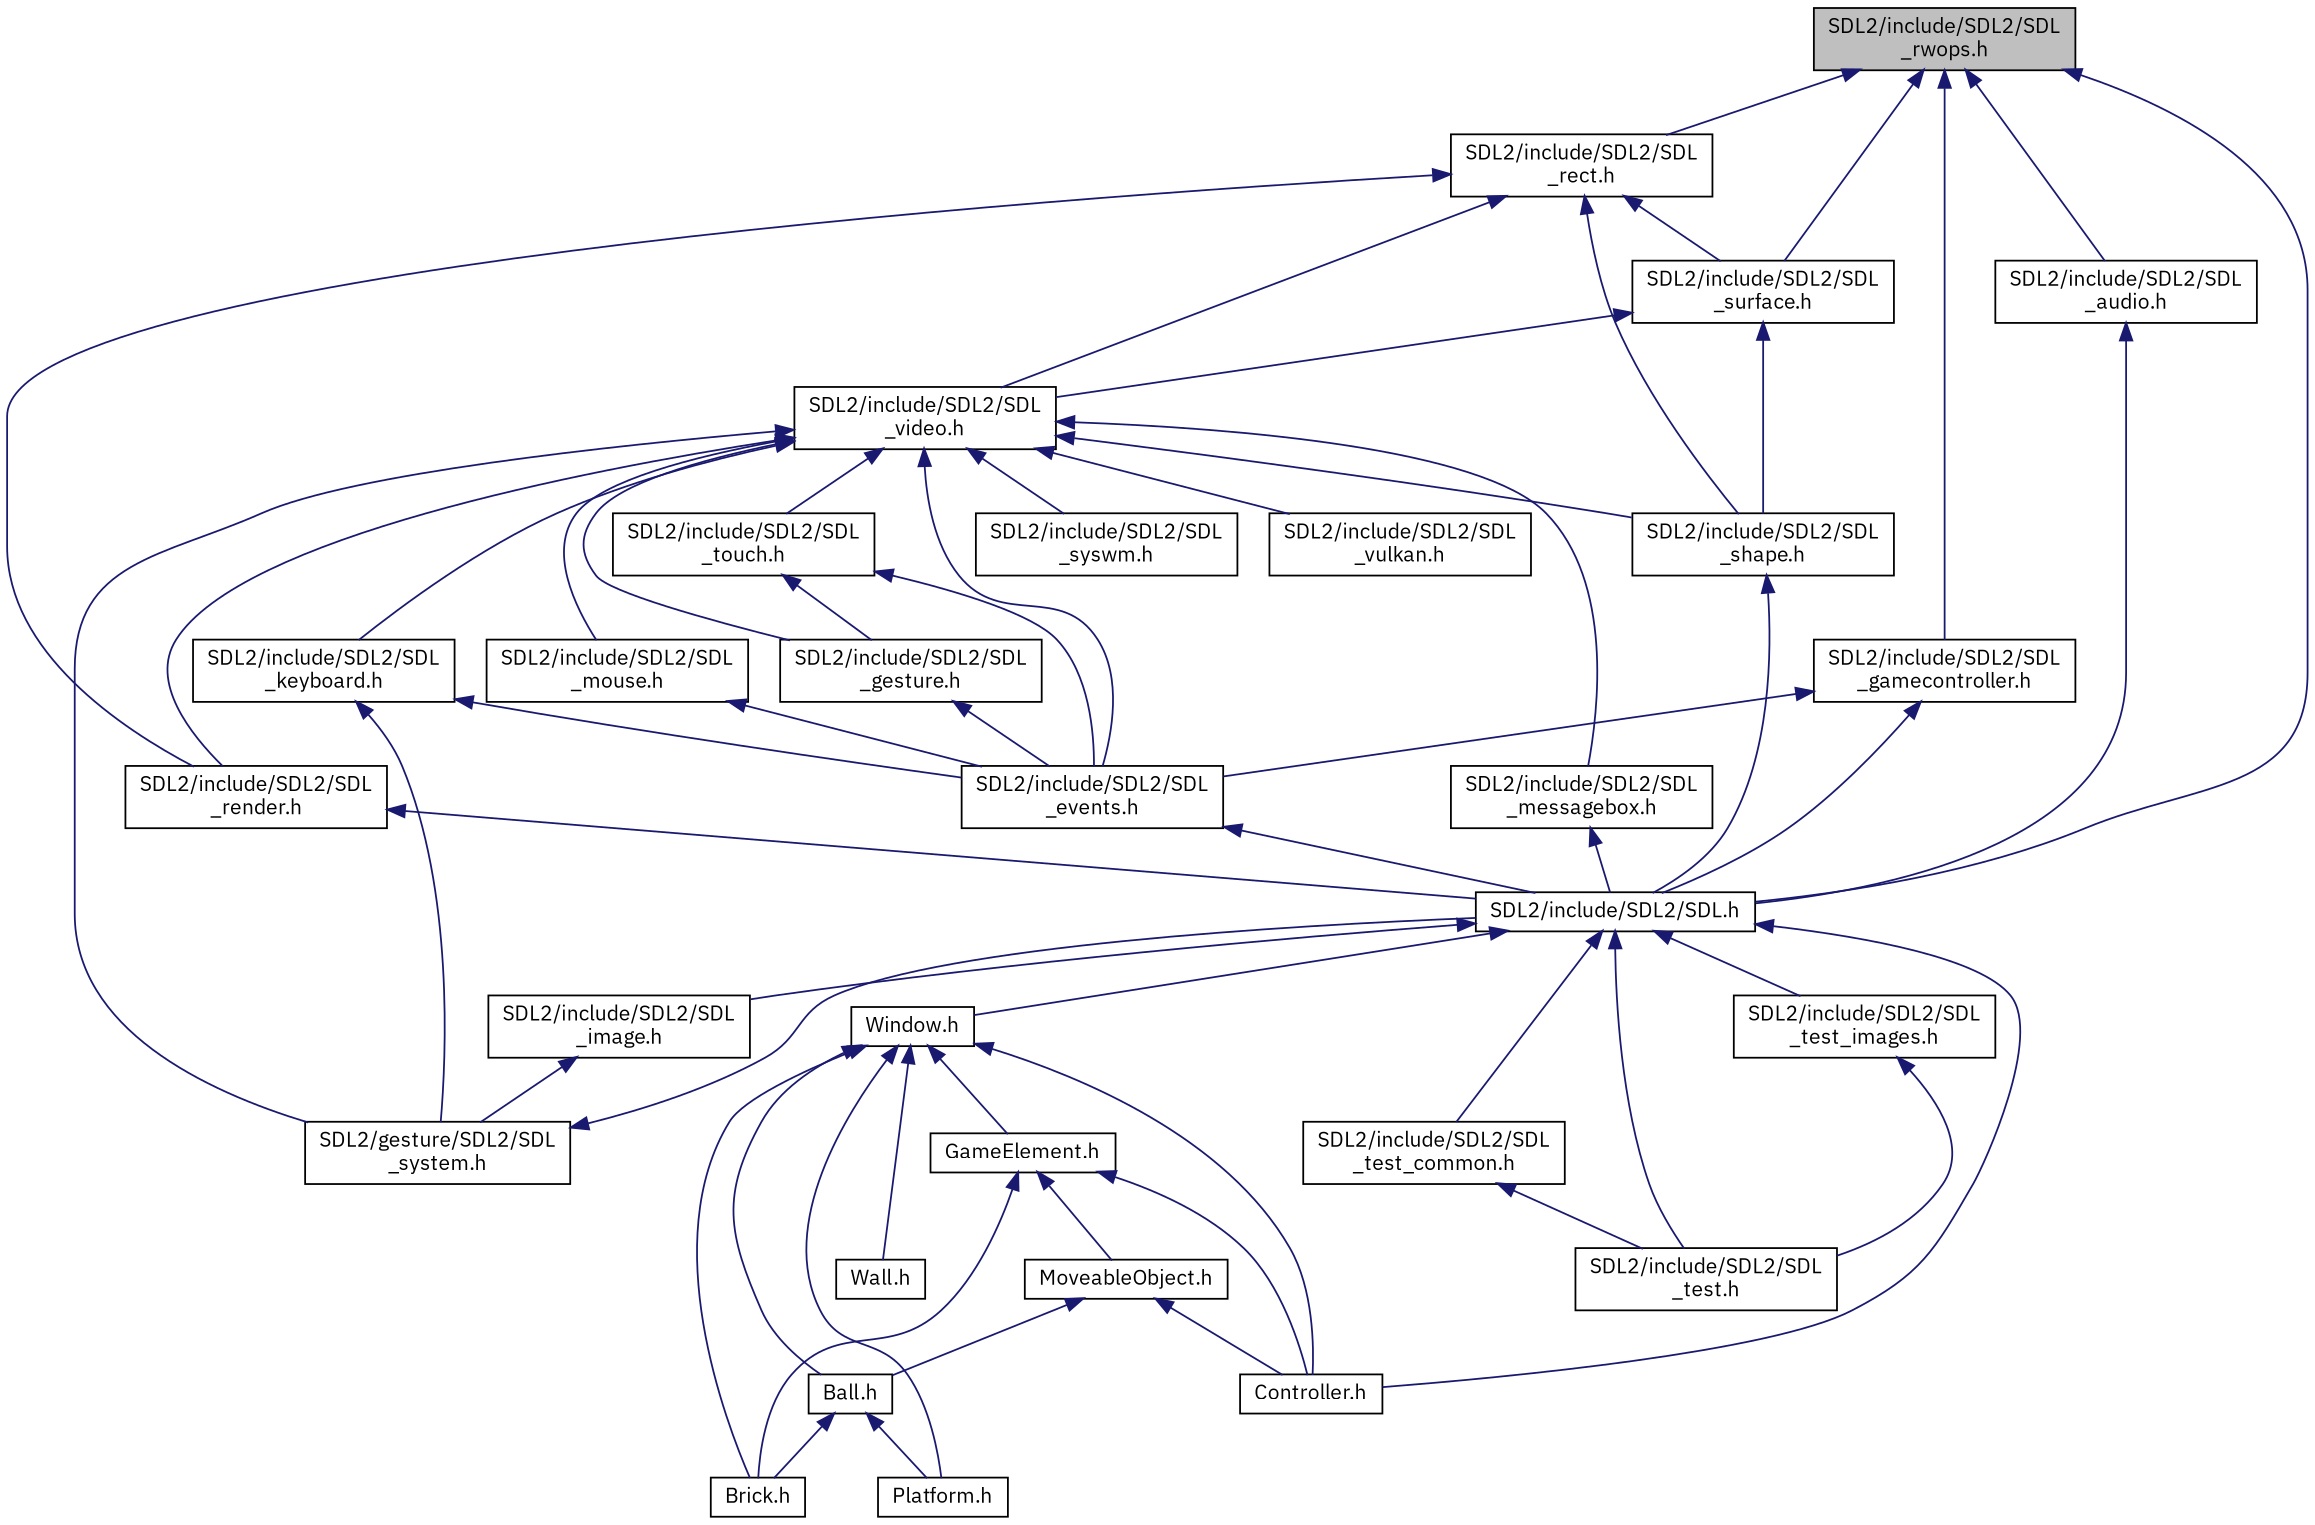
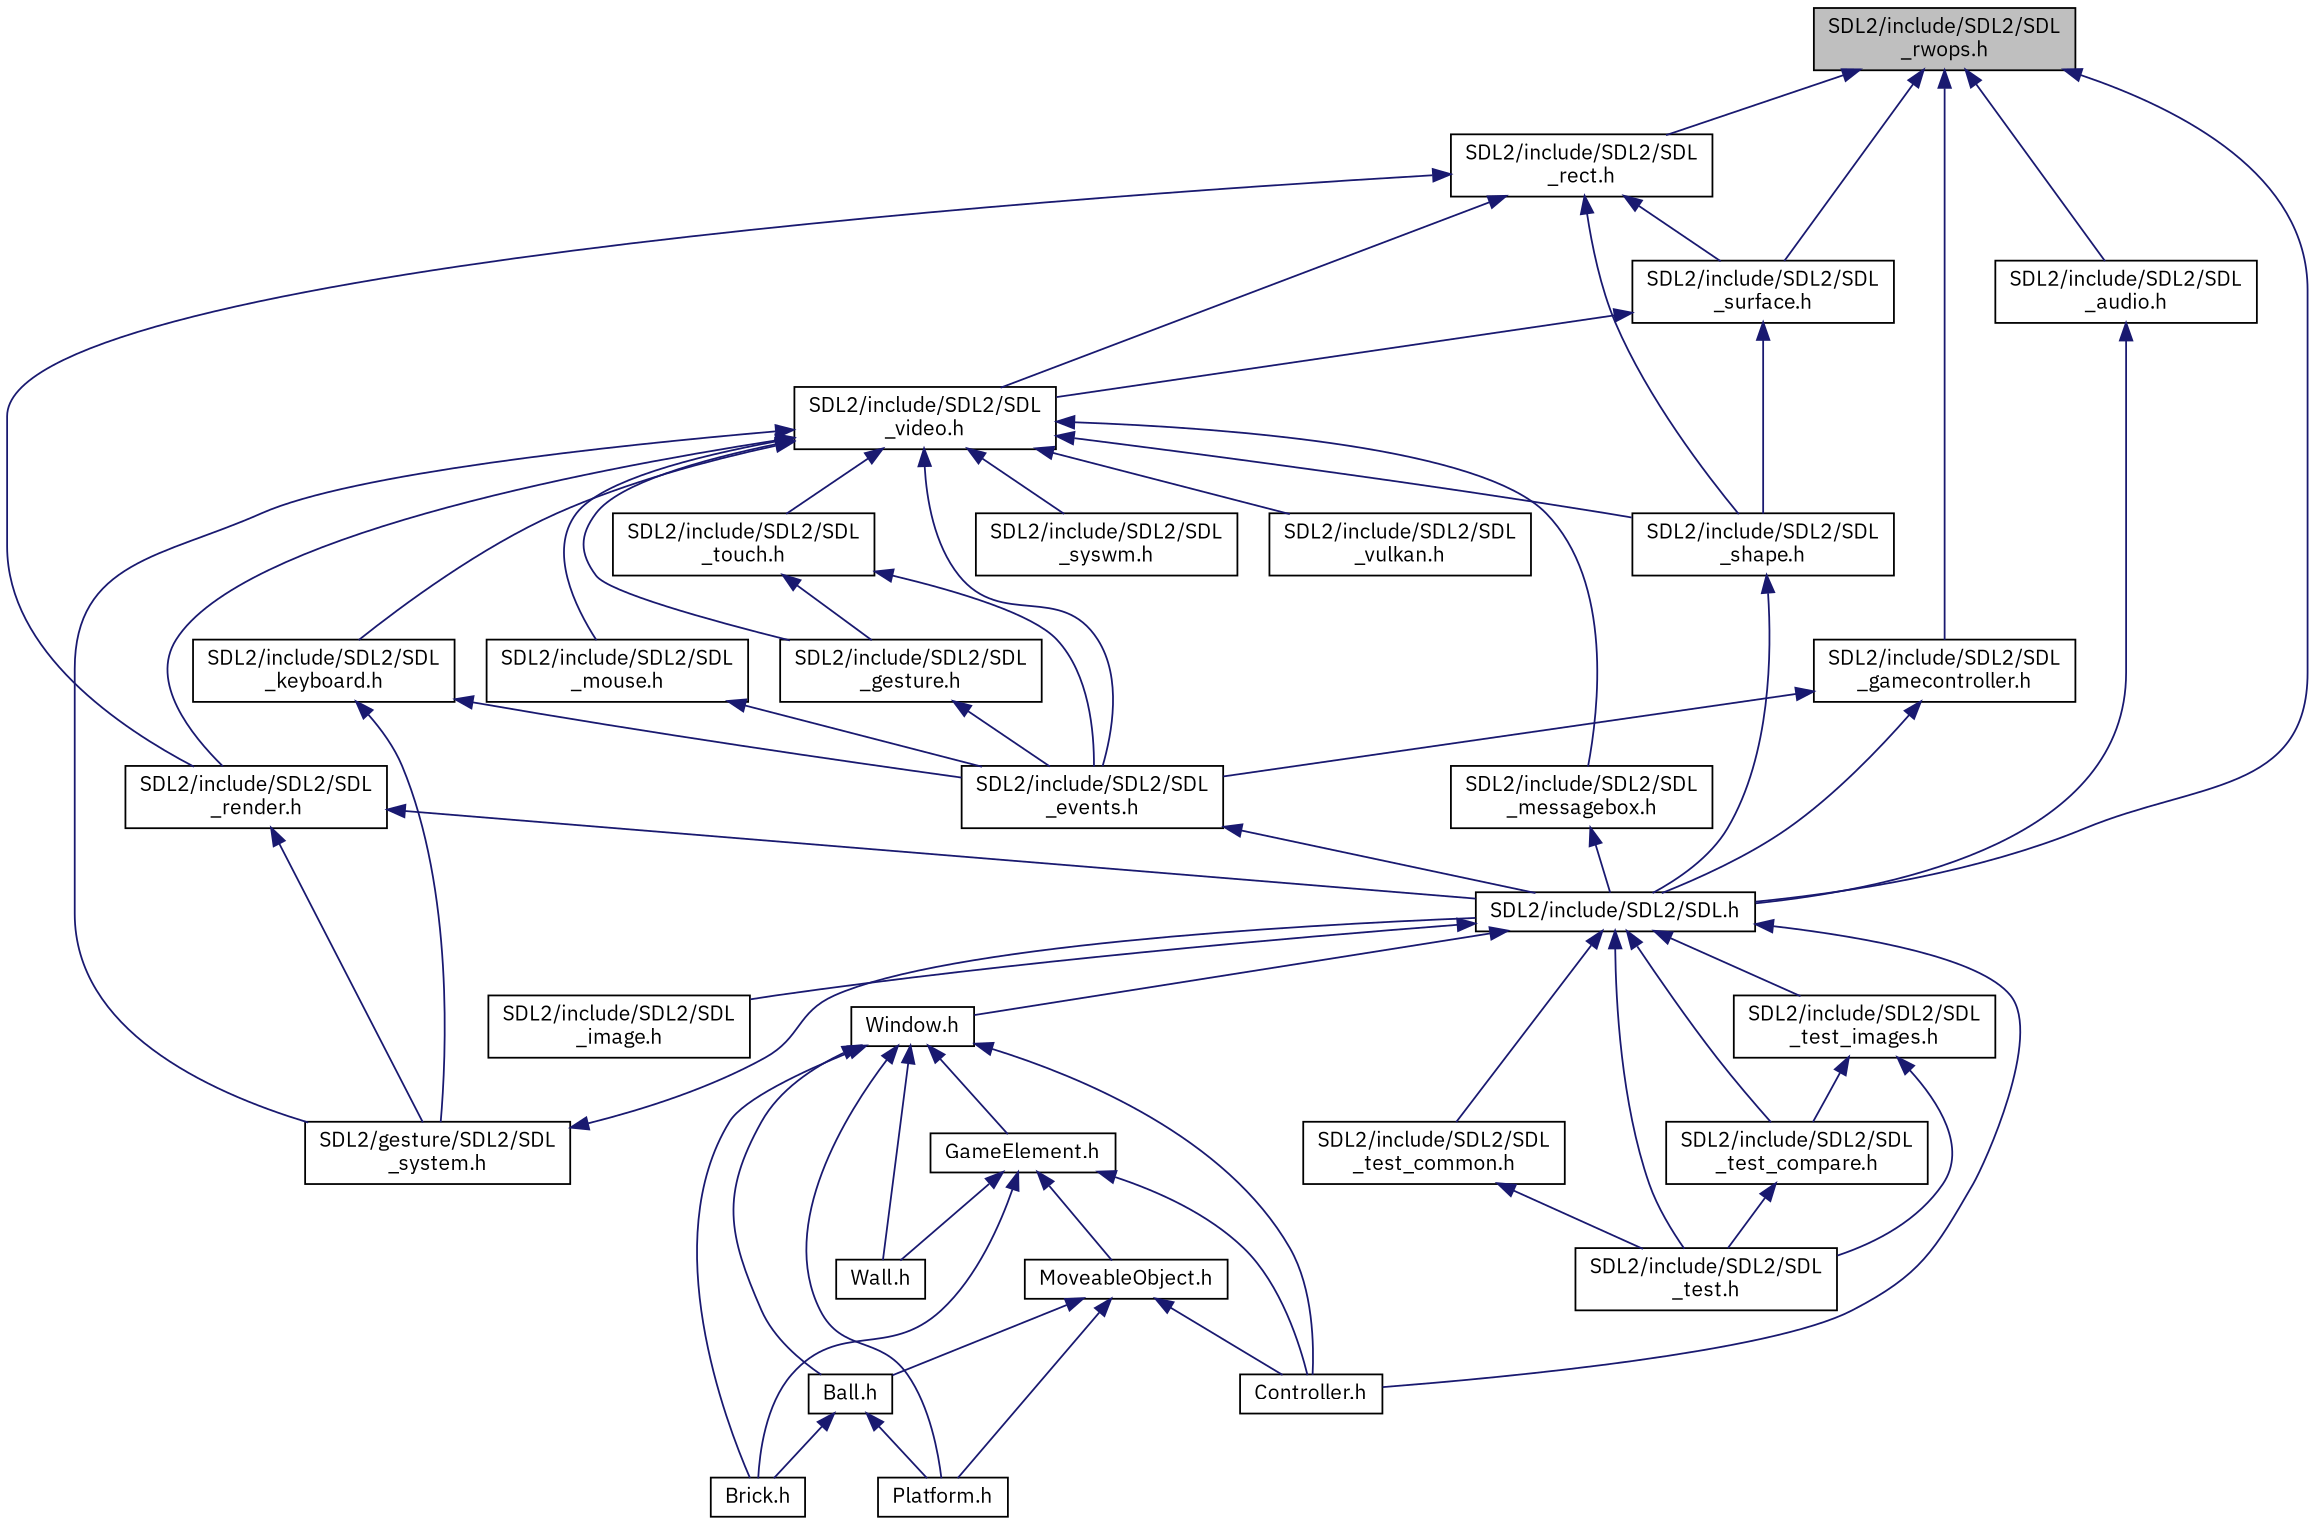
  digraph {
    fontname="IBM Plex Sans"
    node [color=black fillcolor=white fontname="IBM Plex Sans" fontsize=12 shape=record style=filled]
    edge [color=midnightblue dir=back fontname="IBM Plex Sans" fontsize=12 labelfontname=Helvetica labelfontsize=12 style=solid]
    n1 [fillcolor=grey75 fontcolor=black height=0.2 label="SDL2/include/SDL2/SDL\l_rwops.h" width=0.4]
    n2 [height=0.2 label="SDL2/include/SDL2/SDL\l_audio.h" width=0.4]
    n3 [height=0.2 label="SDL2/include/SDL2/SDL.h" width=0.4]
    n4 [height=0.2 label="SDL2/include/SDL2/SDL\l_rect.h" width=0.4]
    n5 [height=0.2 label="SDL2/include/SDL2/SDL\l_surface.h" width=0.4]
    n6 [height=0.2 label="SDL2/include/SDL2/SDL\l_gamecontroller.h" width=0.4]
    n7 [height=0.2 label="Window.h" width=0.4]
    n8 [height=0.2 label="Controller.h" width=0.4]
    n9 [height=0.2 label="SDL2/include/SDL2/SDL\l_image.h" width=0.4]
    n10 [height=0.2 label="SDL2/include/SDL2/SDL\l_test.h" width=0.4]
    n11 [height=0.2 label="SDL2/include/SDL2/SDL\l_test_common.h" width=0.4]
+   n12 [height=0.2 label="SDL2/include/SDL2/SDL\l_test_compare.h" width=0.4]
    n13 [height=0.2 label="SDL2/include/SDL2/SDL\l_test_images.h" width=0.4]
    n14 [height=0.2 label="SDL2/include/SDL2/SDL\l_video.h" width=0.4]
    n15 [height=0.2 label="SDL2/include/SDL2/SDL\l_render.h" width=0.4]
    n16 [height=0.2 label="SDL2/include/SDL2/SDL\l_shape.h" width=0.4]
    n17 [height=0.2 label="SDL2/include/SDL2/SDL\l_events.h" width=0.4]
    n18 [height=0.2 label="Ball.h" width=0.4]
    n19 [height=0.2 label="Brick.h" width=0.4]
    n20 [height=0.2 label="Platform.h" width=0.4]
    n21 [height=0.2 label="GameElement.h" width=0.4]
    n22 [height=0.2 label="Wall.h" width=0.4]
    n23 [height=0.2 label="MoveableObject.h" width=0.4]
    n24 [height=0.2 label="SDL2/include/SDL2/SDL\l_keyboard.h" width=0.4]
    n25 [height=0.2 label="SDL2/gesture/SDL2/SDL\l_system.h" width=0.4]
    n26 [height=0.2 label="SDL2/include/SDL2/SDL\l_mouse.h" width=0.4]
    n27 [height=0.2 label="SDL2/include/SDL2/SDL\l_gesture.h" width=0.4]
    n28 [height=0.2 label="SDL2/include/SDL2/SDL\l_touch.h" width=0.4]
    n29 [height=0.2 label="SDL2/include/SDL2/SDL\l_messagebox.h" width=0.4]
    n30 [height=0.2 label="SDL2/include/SDL2/SDL\l_syswm.h" width=0.4]
    n31 [height=0.2 label="SDL2/include/SDL2/SDL\l_vulkan.h" width=0.4]
    n1 -> n2
    n1 -> n3
    n1 -> n4
    n1 -> n5
    n1 -> n6
    n2 -> n3
    n3 -> n7
    n3 -> n8
    n3 -> n9
    n3 -> n10
    n3 -> n11
+   n3 -> n12
    n3 -> n13
    n4 -> n5
    n4 -> n14
    n4 -> n15
    n4 -> n16
    n5 -> n14
    n5 -> n16
    n6 -> n3
    n6 -> n17
    n7 -> n8
    n7 -> n18
    n7 -> n19
    n7 -> n20
    n7 -> n21
    n7 -> n22
    n11 -> n10
+   n12 -> n10
    n13 -> n10
+   n13 -> n12
    n14 -> n15
    n14 -> n16
    n14 -> n17
    n14 -> n24
    n14 -> n25
    n14 -> n26
    n14 -> n27
    n14 -> n28
    n14 -> n29
    n14 -> n30
    n14 -> n31
    n15 -> n3
-   n9 -> n25
+   n15 -> n25
    n16 -> n3
    n17 -> n3
    n18 -> n19
    n18 -> n20
    n21 -> n8
    n21 -> n19
+   n21 -> n22
    n21 -> n23
    n23 -> n8
    n23 -> n18
+   n23 -> n20
    n24 -> n17
    n24 -> n25
    n25 -> n3
    n26 -> n17
    n27 -> n17
    n28 -> n17
    n28 -> n27
    n29 -> n3
  }
